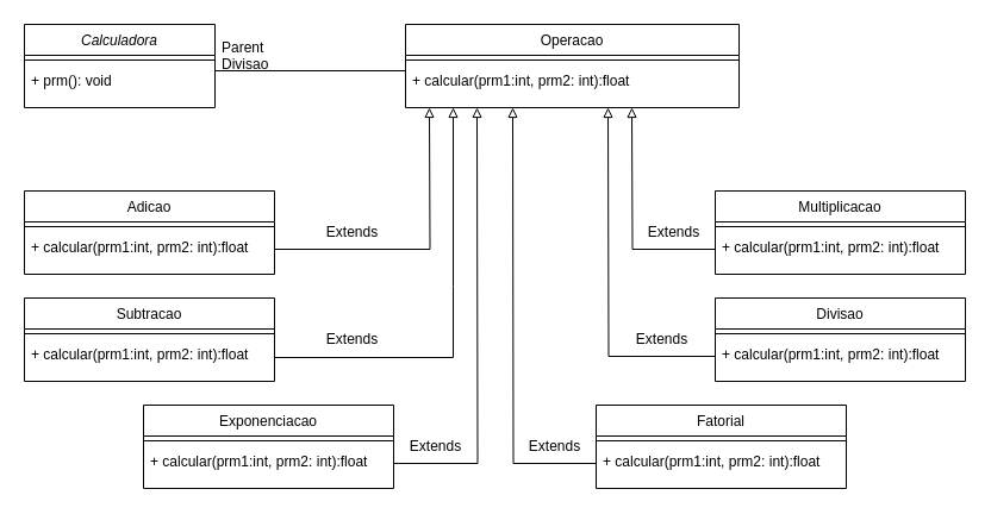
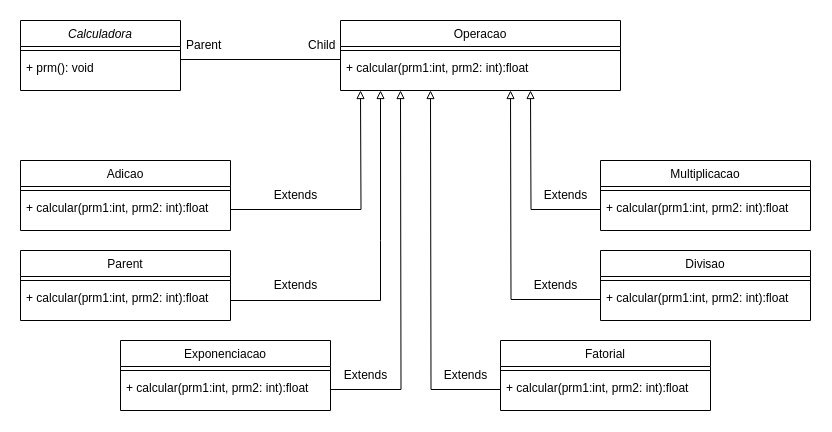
  <mxCell id="0" />
  <mxCell id="1" parent="0" />
  <mxCell id="2" value="Calculadora" style="swimlane;fontStyle=2;align=center;verticalAlign=top;childLayout=stackLayout;horizontal=1;startSize=26;horizontalStack=0;resizeParent=1;resizeLast=0;collapsible=1;marginBottom=0;rounded=0;shadow=0;strokeWidth=1;" parent="1" vertex="1"><mxGeometry x="20" y="20" width="160" height="70" as="geometry"><mxRectangle x="230" y="140" width="160" height="26" as="alternateBounds" /></mxGeometry></mxCell>
  <mxCell id="3" value="" style="line;html=1;strokeWidth=1;align=left;verticalAlign=middle;spacingTop=-1;spacingLeft=3;spacingRight=3;rotatable=0;labelPosition=right;points=[];portConstraint=eastwest;" parent="2" vertex="1"><mxGeometry y="26" width="160" height="8" as="geometry" /></mxCell>
  <mxCell id="4" value="+ prm(): void" style="text;align=left;verticalAlign=top;spacingLeft=4;spacingRight=4;overflow=hidden;rotatable=0;points=[[0,0.5],[1,0.5]];portConstraint=eastwest;" parent="2" vertex="1"><mxGeometry y="34" width="160" height="26" as="geometry" /></mxCell>
  <mxCell id="5" value="Operacao" style="swimlane;fontStyle=0;align=center;verticalAlign=top;childLayout=stackLayout;horizontal=1;startSize=26;horizontalStack=0;resizeParent=1;resizeLast=0;collapsible=1;marginBottom=0;rounded=0;shadow=0;strokeWidth=1;" parent="1" vertex="1"><mxGeometry x="340" y="20" width="280" height="70" as="geometry"><mxRectangle x="550" y="140" width="160" height="26" as="alternateBounds" /></mxGeometry></mxCell>
  <mxCell id="6" value="" style="line;html=1;strokeWidth=1;align=left;verticalAlign=middle;spacingTop=-1;spacingLeft=3;spacingRight=3;rotatable=0;labelPosition=right;points=[];portConstraint=eastwest;" parent="5" vertex="1"><mxGeometry y="26" width="280" height="8" as="geometry" /></mxCell>
  <mxCell id="7" value="+ calcular(prm1:int, prm2: int):float" style="text;align=left;verticalAlign=top;spacingLeft=4;spacingRight=4;overflow=hidden;rotatable=0;points=[[0,0.5],[1,0.5]];portConstraint=eastwest;" parent="5" vertex="1"><mxGeometry y="34" width="280" height="30" as="geometry" /></mxCell>
  <mxCell id="8" style="edgeStyle=orthogonalEdgeStyle;rounded=0;orthogonalLoop=1;jettySize=auto;html=1;exitX=1;exitY=0.5;exitDx=0;exitDy=0;entryX=0;entryY=0.5;entryDx=0;entryDy=0;endArrow=none;endFill=0;" edge="1" parent="1"><mxGeometry relative="1" as="geometry"><mxPoint x="180" y="59" as="sourcePoint" /><mxPoint x="340" y="59" as="targetPoint" /></mxGeometry></mxCell>
- <mxCell id="9" value="Parent&amp;nbsp; &amp;nbsp; &amp;nbsp; &amp;nbsp; &amp;nbsp; &amp;nbsp; &amp;nbsp; &amp;nbsp; &amp;nbsp; &amp;nbsp; &amp;nbsp; &amp;nbsp; &amp;nbsp; Divisao" style="text;strokeColor=none;fillColor=none;align=left;verticalAlign=middle;spacingLeft=4;spacingRight=4;overflow=hidden;points=[[0,0.5],[1,0.5]];portConstraint=eastwest;rotatable=0;whiteSpace=wrap;html=1;" vertex="1" parent="1"><mxGeometry x="180" y="30" width="160" height="30" as="geometry" /></mxCell>
+ <mxCell id="9" value="Parent&amp;nbsp; &amp;nbsp; &amp;nbsp; &amp;nbsp; &amp;nbsp; &amp;nbsp; &amp;nbsp; &amp;nbsp; &amp;nbsp; &amp;nbsp; &amp;nbsp; &amp;nbsp; &amp;nbsp; Child" style="text;strokeColor=none;fillColor=none;align=left;verticalAlign=middle;spacingLeft=4;spacingRight=4;overflow=hidden;points=[[0,0.5],[1,0.5]];portConstraint=eastwest;rotatable=0;whiteSpace=wrap;html=1;" vertex="1" parent="1"><mxGeometry x="180" y="30" width="160" height="30" as="geometry" /></mxCell>
  <mxCell id="10" value="Adicao" style="swimlane;fontStyle=0;align=center;verticalAlign=top;childLayout=stackLayout;horizontal=1;startSize=26;horizontalStack=0;resizeParent=1;resizeLast=0;collapsible=1;marginBottom=0;rounded=0;shadow=0;strokeWidth=1;" vertex="1" parent="1"><mxGeometry x="20" y="160" width="210" height="70" as="geometry"><mxRectangle x="550" y="140" width="160" height="26" as="alternateBounds" /></mxGeometry></mxCell>
  <mxCell id="11" value="" style="line;html=1;strokeWidth=1;align=left;verticalAlign=middle;spacingTop=-1;spacingLeft=3;spacingRight=3;rotatable=0;labelPosition=right;points=[];portConstraint=eastwest;" vertex="1" parent="10"><mxGeometry y="26" width="210" height="8" as="geometry" /></mxCell>
  <mxCell id="12" style="edgeStyle=orthogonalEdgeStyle;rounded=0;orthogonalLoop=1;jettySize=auto;html=1;exitX=1;exitY=0.5;exitDx=0;exitDy=0;endArrow=block;endFill=0;" edge="1" parent="10" source="13"><mxGeometry relative="1" as="geometry"><mxPoint x="340" y="-70" as="targetPoint" /></mxGeometry></mxCell>
  <mxCell id="13" value="+ calcular(prm1:int, prm2: int):float" style="text;align=left;verticalAlign=top;spacingLeft=4;spacingRight=4;overflow=hidden;rotatable=0;points=[[0,0.5],[1,0.5]];portConstraint=eastwest;" vertex="1" parent="10"><mxGeometry y="34" width="210" height="30" as="geometry" /></mxCell>
  <mxCell id="14" value="Extends" style="text;html=1;align=center;verticalAlign=middle;resizable=0;points=[];autosize=1;strokeColor=none;fillColor=none;" vertex="1" parent="1"><mxGeometry x="260" y="180" width="70" height="30" as="geometry" /></mxCell>
- <mxCell id="15" value="Subtracao" style="swimlane;fontStyle=0;align=center;verticalAlign=top;childLayout=stackLayout;horizontal=1;startSize=26;horizontalStack=0;resizeParent=1;resizeLast=0;collapsible=1;marginBottom=0;rounded=0;shadow=0;strokeWidth=1;" vertex="1" parent="1"><mxGeometry x="20" y="250" width="210" height="70" as="geometry"><mxRectangle x="550" y="140" width="160" height="26" as="alternateBounds" /></mxGeometry></mxCell>
+ <mxCell id="15" value="Parent" style="swimlane;fontStyle=0;align=center;verticalAlign=top;childLayout=stackLayout;horizontal=1;startSize=26;horizontalStack=0;resizeParent=1;resizeLast=0;collapsible=1;marginBottom=0;rounded=0;shadow=0;strokeWidth=1;" vertex="1" parent="1"><mxGeometry x="20" y="250" width="210" height="70" as="geometry"><mxRectangle x="550" y="140" width="160" height="26" as="alternateBounds" /></mxGeometry></mxCell>
  <mxCell id="16" value="" style="line;html=1;strokeWidth=1;align=left;verticalAlign=middle;spacingTop=-1;spacingLeft=3;spacingRight=3;rotatable=0;labelPosition=right;points=[];portConstraint=eastwest;" vertex="1" parent="15"><mxGeometry y="26" width="210" height="8" as="geometry" /></mxCell>
  <mxCell id="17" style="edgeStyle=orthogonalEdgeStyle;rounded=0;orthogonalLoop=1;jettySize=auto;html=1;exitX=1;exitY=0.5;exitDx=0;exitDy=0;endArrow=block;endFill=0;" edge="1" parent="15" source="18"><mxGeometry relative="1" as="geometry"><mxPoint x="360" y="-160" as="targetPoint" /><Array as="points"><mxPoint x="210" y="50" /><mxPoint x="360" y="50" /><mxPoint x="360" y="-10" /></Array></mxGeometry></mxCell>
  <mxCell id="18" value="+ calcular(prm1:int, prm2: int):float" style="text;align=left;verticalAlign=top;spacingLeft=4;spacingRight=4;overflow=hidden;rotatable=0;points=[[0,0.5],[1,0.5]];portConstraint=eastwest;" vertex="1" parent="15"><mxGeometry y="34" width="210" height="30" as="geometry" /></mxCell>
  <mxCell id="19" value="Multiplicacao" style="swimlane;fontStyle=0;align=center;verticalAlign=top;childLayout=stackLayout;horizontal=1;startSize=26;horizontalStack=0;resizeParent=1;resizeLast=0;collapsible=1;marginBottom=0;rounded=0;shadow=0;strokeWidth=1;" vertex="1" parent="1"><mxGeometry x="600" y="160" width="210" height="70" as="geometry"><mxRectangle x="550" y="140" width="160" height="26" as="alternateBounds" /></mxGeometry></mxCell>
  <mxCell id="20" value="" style="line;html=1;strokeWidth=1;align=left;verticalAlign=middle;spacingTop=-1;spacingLeft=3;spacingRight=3;rotatable=0;labelPosition=right;points=[];portConstraint=eastwest;" vertex="1" parent="19"><mxGeometry y="26" width="210" height="8" as="geometry" /></mxCell>
  <mxCell id="21" value="+ calcular(prm1:int, prm2: int):float" style="text;align=left;verticalAlign=top;spacingLeft=4;spacingRight=4;overflow=hidden;rotatable=0;points=[[0,0.5],[1,0.5]];portConstraint=eastwest;" vertex="1" parent="19"><mxGeometry y="34" width="210" height="30" as="geometry" /></mxCell>
  <mxCell id="22" style="edgeStyle=orthogonalEdgeStyle;rounded=0;orthogonalLoop=1;jettySize=auto;html=1;exitX=0;exitY=0.5;exitDx=0;exitDy=0;endArrow=block;endFill=0;" edge="1" parent="1" source="21"><mxGeometry relative="1" as="geometry"><mxPoint x="530" y="90" as="targetPoint" /></mxGeometry></mxCell>
  <mxCell id="23" value="Extends" style="text;html=1;align=center;verticalAlign=middle;resizable=0;points=[];autosize=1;strokeColor=none;fillColor=none;" vertex="1" parent="1"><mxGeometry x="260" y="270" width="70" height="30" as="geometry" /></mxCell>
  <mxCell id="24" value="Extends" style="text;html=1;align=center;verticalAlign=middle;resizable=0;points=[];autosize=1;strokeColor=none;fillColor=none;" vertex="1" parent="1"><mxGeometry x="530" y="180" width="70" height="30" as="geometry" /></mxCell>
  <mxCell id="25" value="Divisao" style="swimlane;fontStyle=0;align=center;verticalAlign=top;childLayout=stackLayout;horizontal=1;startSize=26;horizontalStack=0;resizeParent=1;resizeLast=0;collapsible=1;marginBottom=0;rounded=0;shadow=0;strokeWidth=1;" vertex="1" parent="1"><mxGeometry x="600" y="250" width="210" height="70" as="geometry"><mxRectangle x="550" y="140" width="160" height="26" as="alternateBounds" /></mxGeometry></mxCell>
  <mxCell id="26" value="" style="line;html=1;strokeWidth=1;align=left;verticalAlign=middle;spacingTop=-1;spacingLeft=3;spacingRight=3;rotatable=0;labelPosition=right;points=[];portConstraint=eastwest;" vertex="1" parent="25"><mxGeometry y="26" width="210" height="8" as="geometry" /></mxCell>
  <mxCell id="27" style="edgeStyle=orthogonalEdgeStyle;rounded=0;orthogonalLoop=1;jettySize=auto;html=1;exitX=0;exitY=0.5;exitDx=0;exitDy=0;endArrow=block;endFill=0;" edge="1" parent="25" source="28"><mxGeometry relative="1" as="geometry"><mxPoint x="-90" y="-160" as="targetPoint" /></mxGeometry></mxCell>
  <mxCell id="28" value="+ calcular(prm1:int, prm2: int):float" style="text;align=left;verticalAlign=top;spacingLeft=4;spacingRight=4;overflow=hidden;rotatable=0;points=[[0,0.5],[1,0.5]];portConstraint=eastwest;" vertex="1" parent="25"><mxGeometry y="34" width="210" height="30" as="geometry" /></mxCell>
  <mxCell id="29" value="Extends" style="text;html=1;align=center;verticalAlign=middle;resizable=0;points=[];autosize=1;strokeColor=none;fillColor=none;" vertex="1" parent="1"><mxGeometry x="520" y="270" width="70" height="30" as="geometry" /></mxCell>
  <mxCell id="30" value="Exponenciacao" style="swimlane;fontStyle=0;align=center;verticalAlign=top;childLayout=stackLayout;horizontal=1;startSize=26;horizontalStack=0;resizeParent=1;resizeLast=0;collapsible=1;marginBottom=0;rounded=0;shadow=0;strokeWidth=1;" vertex="1" parent="1"><mxGeometry x="120" y="340" width="210" height="70" as="geometry"><mxRectangle x="550" y="140" width="160" height="26" as="alternateBounds" /></mxGeometry></mxCell>
  <mxCell id="31" value="" style="line;html=1;strokeWidth=1;align=left;verticalAlign=middle;spacingTop=-1;spacingLeft=3;spacingRight=3;rotatable=0;labelPosition=right;points=[];portConstraint=eastwest;" vertex="1" parent="30"><mxGeometry y="26" width="210" height="8" as="geometry" /></mxCell>
  <mxCell id="32" style="edgeStyle=orthogonalEdgeStyle;rounded=0;orthogonalLoop=1;jettySize=auto;html=1;exitX=1;exitY=0.5;exitDx=0;exitDy=0;endArrow=block;endFill=0;" edge="1" parent="30" source="33"><mxGeometry relative="1" as="geometry"><mxPoint x="280" y="-250" as="targetPoint" /></mxGeometry></mxCell>
  <mxCell id="33" value="+ calcular(prm1:int, prm2: int):float" style="text;align=left;verticalAlign=top;spacingLeft=4;spacingRight=4;overflow=hidden;rotatable=0;points=[[0,0.5],[1,0.5]];portConstraint=eastwest;" vertex="1" parent="30"><mxGeometry y="34" width="210" height="30" as="geometry" /></mxCell>
  <mxCell id="34" value="Extends" style="text;html=1;align=center;verticalAlign=middle;resizable=0;points=[];autosize=1;strokeColor=none;fillColor=none;" vertex="1" parent="1"><mxGeometry x="330" y="360" width="70" height="30" as="geometry" /></mxCell>
  <mxCell id="35" value="Fatorial" style="swimlane;fontStyle=0;align=center;verticalAlign=top;childLayout=stackLayout;horizontal=1;startSize=26;horizontalStack=0;resizeParent=1;resizeLast=0;collapsible=1;marginBottom=0;rounded=0;shadow=0;strokeWidth=1;" vertex="1" parent="1"><mxGeometry x="500" y="340" width="210" height="70" as="geometry"><mxRectangle x="550" y="140" width="160" height="26" as="alternateBounds" /></mxGeometry></mxCell>
  <mxCell id="36" value="" style="line;html=1;strokeWidth=1;align=left;verticalAlign=middle;spacingTop=-1;spacingLeft=3;spacingRight=3;rotatable=0;labelPosition=right;points=[];portConstraint=eastwest;" vertex="1" parent="35"><mxGeometry y="26" width="210" height="8" as="geometry" /></mxCell>
  <mxCell id="37" style="edgeStyle=orthogonalEdgeStyle;rounded=0;orthogonalLoop=1;jettySize=auto;html=1;exitX=0;exitY=0.5;exitDx=0;exitDy=0;endArrow=block;endFill=0;" edge="1" parent="35" source="38"><mxGeometry relative="1" as="geometry"><mxPoint x="-70" y="-250" as="targetPoint" /></mxGeometry></mxCell>
  <mxCell id="38" value="+ calcular(prm1:int, prm2: int):float" style="text;align=left;verticalAlign=top;spacingLeft=4;spacingRight=4;overflow=hidden;rotatable=0;points=[[0,0.5],[1,0.5]];portConstraint=eastwest;" vertex="1" parent="35"><mxGeometry y="34" width="210" height="30" as="geometry" /></mxCell>
  <mxCell id="39" value="Extends" style="text;html=1;align=center;verticalAlign=middle;resizable=0;points=[];autosize=1;strokeColor=none;fillColor=none;" vertex="1" parent="1"><mxGeometry x="430" y="360" width="70" height="30" as="geometry" /></mxCell>
